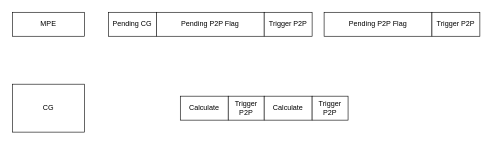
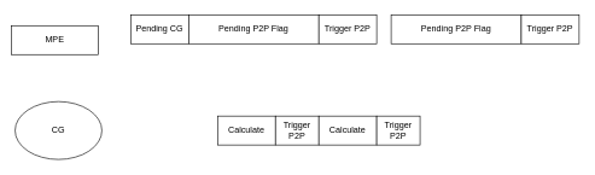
  <mxCell id="0" />
  <mxCell id="1" parent="0" />
- <mxCell id="2" value="MPE" style="rounded=0;whiteSpace=wrap;html=1;" vertex="1" parent="1"><mxGeometry x="20" y="20" width="120" height="40" as="geometry" /></mxCell>
- <mxCell id="3" value="CG" style="rounded=0;whiteSpace=wrap;html=1;" vertex="1" parent="1"><mxGeometry x="20" y="140" width="120" height="80" as="geometry" /></mxCell>
+ <mxCell id="2" value="MPE" style="rounded=0;whiteSpace=wrap;html=1;" vertex="1" parent="1"><mxGeometry x="15" y="35" width="120" height="40" as="geometry" /></mxCell>
+ <mxCell id="3" value="CG" style="ellipse;whiteSpace=wrap;html=1;" vertex="1" parent="1"><mxGeometry x="20" y="140" width="120" height="80" as="geometry" /></mxCell>
  <mxCell id="4" value="Pending CG" style="rounded=0;whiteSpace=wrap;html=1;" vertex="1" parent="1"><mxGeometry x="180" y="20" width="80" height="40" as="geometry" /></mxCell>
  <mxCell id="5" value="Calculate" style="rounded=0;whiteSpace=wrap;html=1;" vertex="1" parent="1"><mxGeometry x="300" y="160" width="80" height="40" as="geometry" /></mxCell>
  <mxCell id="6" value="Trigger P2P" style="rounded=0;whiteSpace=wrap;html=1;" vertex="1" parent="1"><mxGeometry x="380" y="160" width="60" height="40" as="geometry" /></mxCell>
  <mxCell id="7" value="Calculate" style="rounded=0;whiteSpace=wrap;html=1;" vertex="1" parent="1"><mxGeometry x="440" y="160" width="80" height="40" as="geometry" /></mxCell>
  <mxCell id="8" value="Trigger P2P" style="rounded=0;whiteSpace=wrap;html=1;" vertex="1" parent="1"><mxGeometry x="520" y="160" width="60" height="40" as="geometry" /></mxCell>
  <mxCell id="9" value="Pending P2P Flag" style="rounded=0;whiteSpace=wrap;html=1;" vertex="1" parent="1"><mxGeometry x="260" y="20" width="180" height="40" as="geometry" /></mxCell>
  <mxCell id="10" value="Trigger P2P" style="rounded=0;whiteSpace=wrap;html=1;" vertex="1" parent="1"><mxGeometry x="440" y="20" width="80" height="40" as="geometry" /></mxCell>
  <mxCell id="11" value="Pending P2P Flag" style="rounded=0;whiteSpace=wrap;html=1;" vertex="1" parent="1"><mxGeometry x="540" y="20" width="180" height="40" as="geometry" /></mxCell>
  <mxCell id="12" value="Trigger P2P" style="rounded=0;whiteSpace=wrap;html=1;" vertex="1" parent="1"><mxGeometry x="720" y="20" width="80" height="40" as="geometry" /></mxCell>
